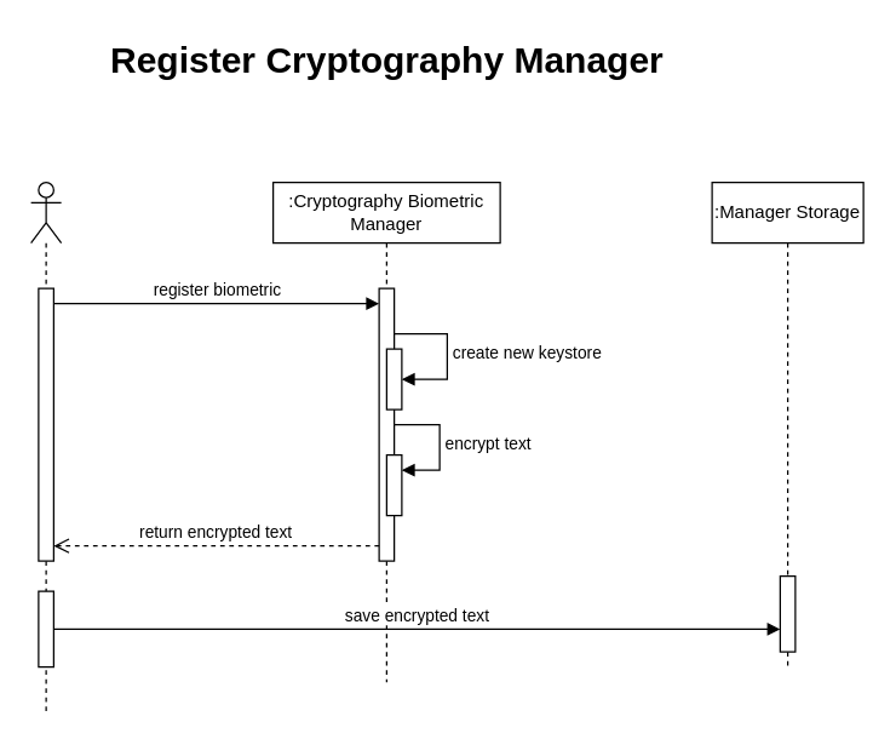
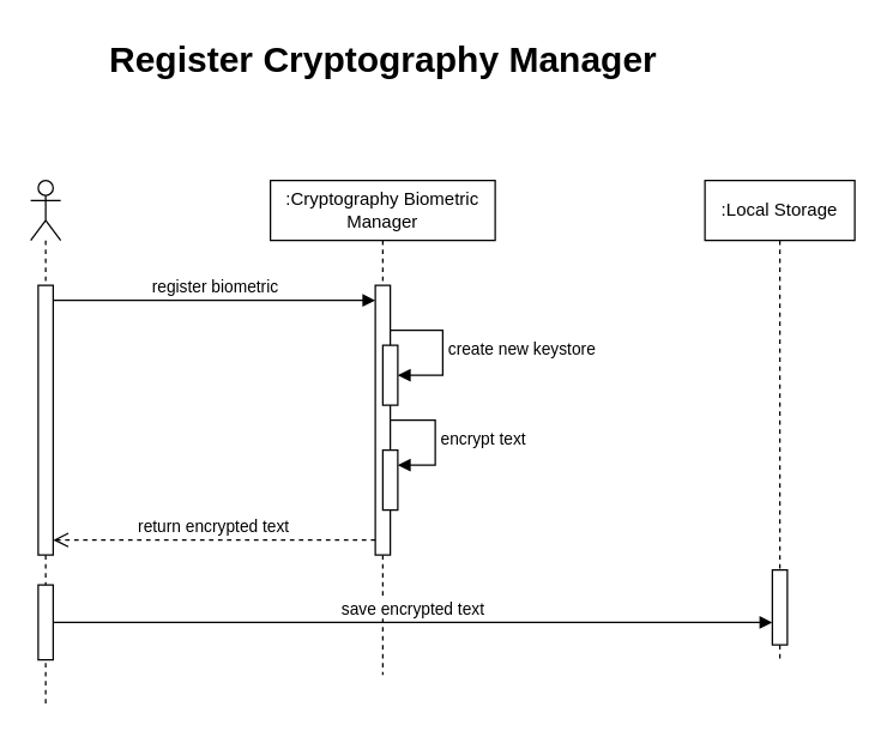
  <mxCell id="0" />
  <mxCell id="1" parent="0" />
  <mxCell id="2" value="" style="shape=umlLifeline;perimeter=lifelinePerimeter;whiteSpace=wrap;html=1;container=1;dropTarget=0;collapsible=0;recursiveResize=0;outlineConnect=0;portConstraint=eastwest;newEdgeStyle={&quot;curved&quot;:0,&quot;rounded&quot;:0};participant=umlActor;" parent="1" vertex="1"><mxGeometry x="20" y="120" width="20" height="350" as="geometry" /></mxCell>
  <mxCell id="3" value="" style="html=1;points=[[0,0,0,0,5],[0,1,0,0,-5],[1,0,0,0,5],[1,1,0,0,-5]];perimeter=orthogonalPerimeter;outlineConnect=0;targetShapes=umlLifeline;portConstraint=eastwest;newEdgeStyle={&quot;curved&quot;:0,&quot;rounded&quot;:0};" parent="2" vertex="1"><mxGeometry x="5" y="70" width="10" height="180" as="geometry" /></mxCell>
  <mxCell id="4" value="" style="html=1;points=[[0,0,0,0,5],[0,1,0,0,-5],[1,0,0,0,5],[1,1,0,0,-5]];perimeter=orthogonalPerimeter;outlineConnect=0;targetShapes=umlLifeline;portConstraint=eastwest;newEdgeStyle={&quot;curved&quot;:0,&quot;rounded&quot;:0};" parent="2" vertex="1"><mxGeometry x="5" y="270" width="10" height="50" as="geometry" /></mxCell>
  <mxCell id="5" value=":Cryptography Biometric Manager" style="shape=umlLifeline;perimeter=lifelinePerimeter;whiteSpace=wrap;html=1;container=1;dropTarget=0;collapsible=0;recursiveResize=0;outlineConnect=0;portConstraint=eastwest;newEdgeStyle={&quot;curved&quot;:0,&quot;rounded&quot;:0};" parent="1" vertex="1"><mxGeometry x="180" y="120" width="150" height="330" as="geometry" /></mxCell>
  <mxCell id="6" value="" style="html=1;points=[[0,0,0,0,5],[0,1,0,0,-5],[1,0,0,0,5],[1,1,0,0,-5]];perimeter=orthogonalPerimeter;outlineConnect=0;targetShapes=umlLifeline;portConstraint=eastwest;newEdgeStyle={&quot;curved&quot;:0,&quot;rounded&quot;:0};" parent="5" vertex="1"><mxGeometry x="70" y="70" width="10" height="180" as="geometry" /></mxCell>
  <mxCell id="7" value="" style="html=1;points=[[0,0,0,0,5],[0,1,0,0,-5],[1,0,0,0,5],[1,1,0,0,-5]];perimeter=orthogonalPerimeter;outlineConnect=0;targetShapes=umlLifeline;portConstraint=eastwest;newEdgeStyle={&quot;curved&quot;:0,&quot;rounded&quot;:0};" parent="5" vertex="1"><mxGeometry x="75" y="110" width="10" height="40" as="geometry" /></mxCell>
  <mxCell id="8" value="create new keystore" style="html=1;align=left;spacingLeft=2;endArrow=block;rounded=0;edgeStyle=orthogonalEdgeStyle;curved=0;rounded=0;" parent="5" source="6" target="7" edge="1"><mxGeometry relative="1" as="geometry"><mxPoint x="85" y="90" as="sourcePoint" /><Array as="points"><mxPoint x="115" y="100" /><mxPoint x="115" y="130" /></Array></mxGeometry></mxCell>
  <mxCell id="9" value="" style="html=1;points=[[0,0,0,0,5],[0,1,0,0,-5],[1,0,0,0,5],[1,1,0,0,-5]];perimeter=orthogonalPerimeter;outlineConnect=0;targetShapes=umlLifeline;portConstraint=eastwest;newEdgeStyle={&quot;curved&quot;:0,&quot;rounded&quot;:0};" parent="5" vertex="1"><mxGeometry x="75" y="180" width="10" height="40" as="geometry" /></mxCell>
  <mxCell id="10" value="encrypt text" style="html=1;align=left;spacingLeft=2;endArrow=block;rounded=0;edgeStyle=orthogonalEdgeStyle;curved=0;rounded=0;" parent="5" target="9" edge="1"><mxGeometry relative="1" as="geometry"><mxPoint x="80" y="160" as="sourcePoint" /><Array as="points"><mxPoint x="110" y="190" /></Array></mxGeometry></mxCell>
  <mxCell id="11" value="register biometric" style="html=1;verticalAlign=bottom;endArrow=block;curved=0;rounded=0;" parent="1" edge="1" target="6"><mxGeometry width="80" relative="1" as="geometry"><mxPoint x="35" y="200" as="sourcePoint" /><mxPoint x="225" y="200" as="targetPoint" /></mxGeometry></mxCell>
- <mxCell id="12" value=":Manager Storage" style="shape=umlLifeline;perimeter=lifelinePerimeter;whiteSpace=wrap;html=1;container=1;dropTarget=0;collapsible=0;recursiveResize=0;outlineConnect=0;portConstraint=eastwest;newEdgeStyle={&quot;curved&quot;:0,&quot;rounded&quot;:0};" parent="1" vertex="1"><mxGeometry x="470" y="120" width="100" height="320" as="geometry" /></mxCell>
+ <mxCell id="12" value=":Local Storage" style="shape=umlLifeline;perimeter=lifelinePerimeter;whiteSpace=wrap;html=1;container=1;dropTarget=0;collapsible=0;recursiveResize=0;outlineConnect=0;portConstraint=eastwest;newEdgeStyle={&quot;curved&quot;:0,&quot;rounded&quot;:0};" parent="1" vertex="1"><mxGeometry x="470" y="120" width="100" height="320" as="geometry" /></mxCell>
  <mxCell id="13" value="" style="html=1;points=[[0,0,0,0,5],[0,1,0,0,-5],[1,0,0,0,5],[1,1,0,0,-5]];perimeter=orthogonalPerimeter;outlineConnect=0;targetShapes=umlLifeline;portConstraint=eastwest;newEdgeStyle={&quot;curved&quot;:0,&quot;rounded&quot;:0};" parent="12" vertex="1"><mxGeometry x="45" y="260" width="10" height="50" as="geometry" /></mxCell>
  <mxCell id="14" value="return encrypted text" style="html=1;verticalAlign=bottom;endArrow=open;dashed=1;endSize=8;curved=0;rounded=0;" parent="1" edge="1" source="6"><mxGeometry relative="1" as="geometry"><mxPoint x="225" y="360" as="sourcePoint" /><mxPoint x="35" y="360" as="targetPoint" /></mxGeometry></mxCell>
  <mxCell id="15" value="save encrypted text" style="html=1;verticalAlign=bottom;endArrow=block;curved=0;rounded=0;" parent="1" source="4" target="13" edge="1"><mxGeometry width="80" relative="1" as="geometry"><mxPoint x="40" y="410" as="sourcePoint" /><mxPoint x="120" y="410" as="targetPoint" /></mxGeometry></mxCell>
  <mxCell id="16" value="Register Cryptography Manager" style="text;strokeColor=none;fillColor=none;html=1;fontSize=24;fontStyle=1;verticalAlign=middle;align=center;" vertex="1" parent="1"><mxGeometry x="205" y="20" width="100" height="40" as="geometry" /></mxCell>
